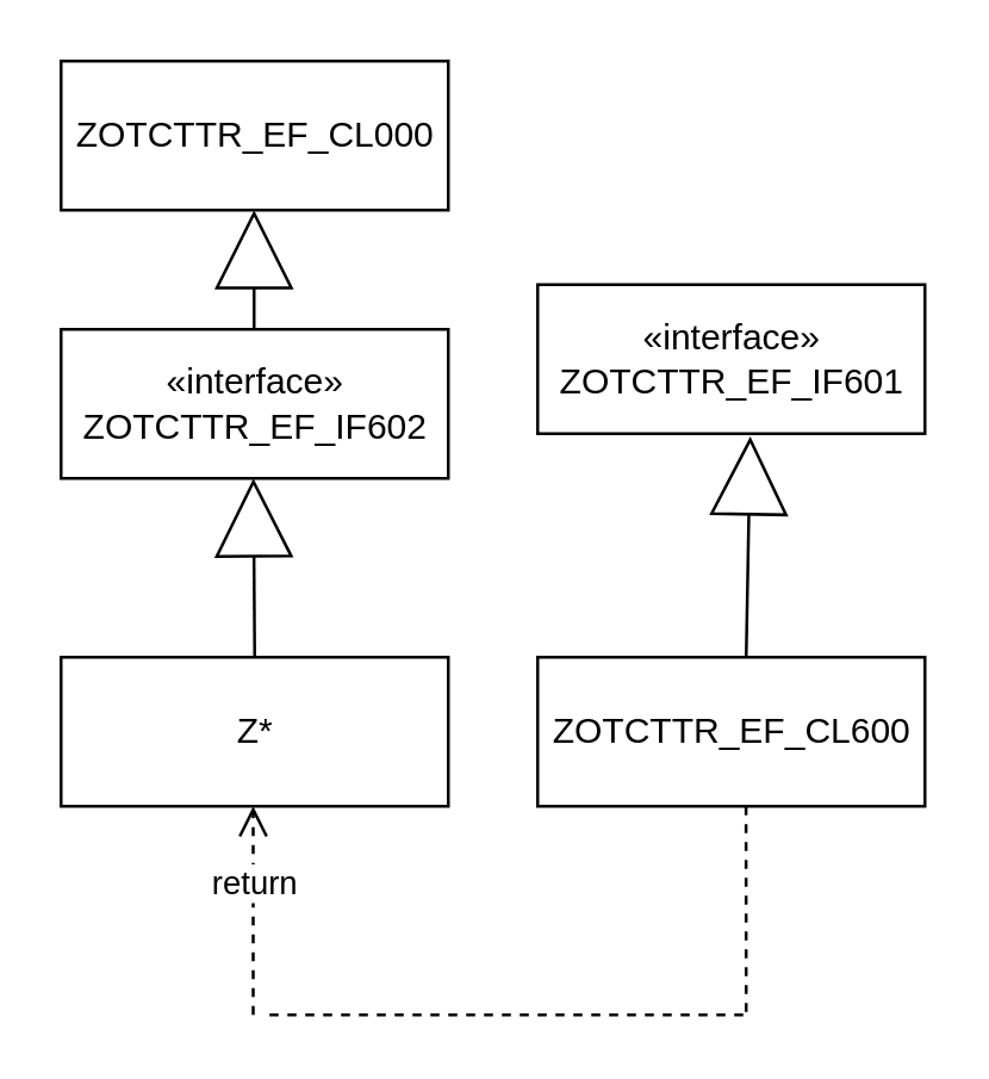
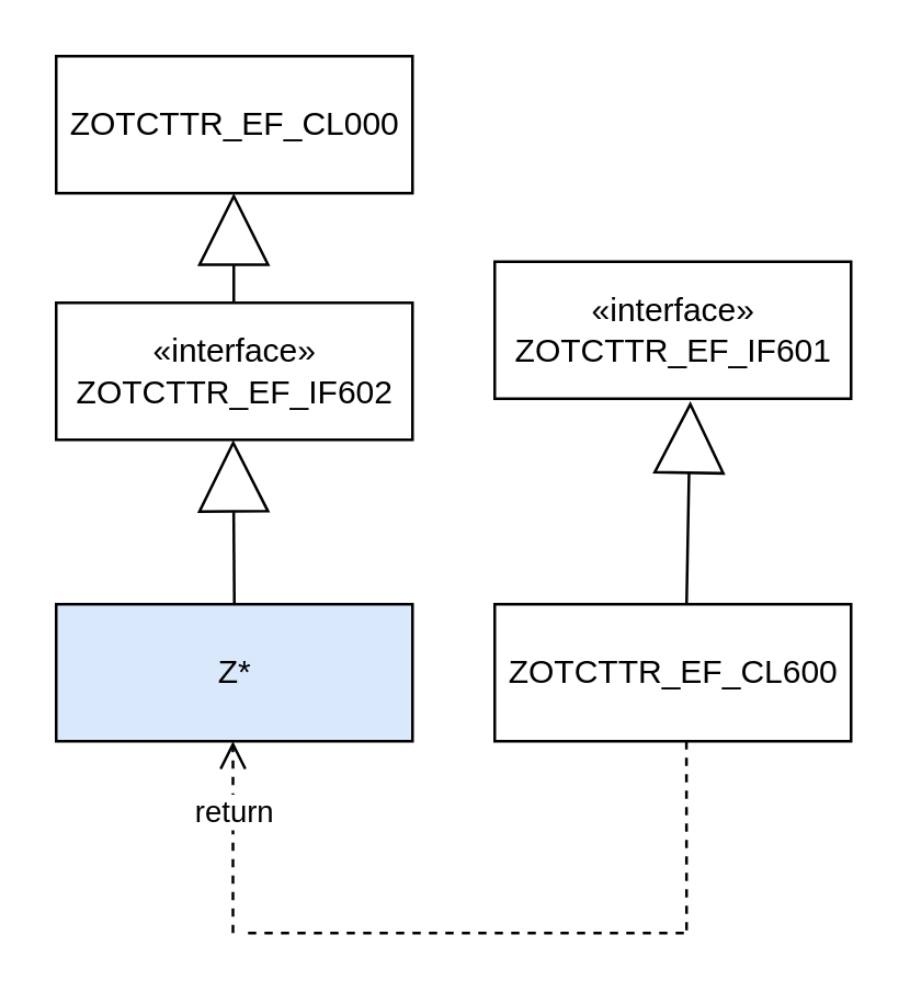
  <mxCell id="0" />
  <mxCell id="1" parent="0" />
  <mxCell id="2" value="ZOTCTTR_EF_CL000" style="html=1;" parent="1" vertex="1"><mxGeometry x="20" y="20" width="130" height="50" as="geometry" /></mxCell>
  <mxCell id="3" style="edgeStyle=orthogonalEdgeStyle;rounded=0;orthogonalLoop=1;jettySize=auto;html=1;exitX=0.5;exitY=1;exitDx=0;exitDy=0;" parent="1" source="2" target="2" edge="1"><mxGeometry relative="1" as="geometry" /></mxCell>
  <mxCell id="4" value="«interface»&lt;br&gt;ZOTCTTR_EF_IF602" style="html=1;" parent="1" vertex="1"><mxGeometry x="20" y="110" width="130" height="50" as="geometry" /></mxCell>
- <mxCell id="5" value="Z*" style="html=1;" parent="1" vertex="1"><mxGeometry x="20" y="220" width="130" height="50" as="geometry" /></mxCell>
+ <mxCell id="5" value="Z*" style="html=1;fillColor=#dae8fc;" parent="1" vertex="1"><mxGeometry x="20" y="220" width="130" height="50" as="geometry" /></mxCell>
  <mxCell id="6" value="«interface»&lt;br&gt;ZOTCTTR_EF_IF601" style="html=1;" parent="1" vertex="1"><mxGeometry x="180" y="95" width="130" height="50" as="geometry" /></mxCell>
  <mxCell id="7" value="ZOTCTTR_EF_CL600" style="html=1;" parent="1" vertex="1"><mxGeometry x="180" y="220" width="130" height="50" as="geometry" /></mxCell>
  <mxCell id="8" value="return" style="html=1;verticalAlign=bottom;endArrow=open;dashed=1;endSize=8;" parent="1" edge="1"><mxGeometry relative="1" as="geometry"><mxPoint x="84.5" y="340" as="sourcePoint" /><mxPoint x="84.5" y="270" as="targetPoint" /></mxGeometry></mxCell>
  <mxCell id="9" value="" style="endArrow=none;dashed=1;html=1;" parent="1" edge="1"><mxGeometry width="50" height="50" relative="1" as="geometry"><mxPoint x="90" y="340" as="sourcePoint" /><mxPoint x="250" y="340" as="targetPoint" /></mxGeometry></mxCell>
  <mxCell id="10" value="" style="endArrow=none;dashed=1;html=1;exitX=0.538;exitY=1;exitDx=0;exitDy=0;exitPerimeter=0;" parent="1" source="7" edge="1"><mxGeometry width="50" height="50" relative="1" as="geometry"><mxPoint x="440" y="290" as="sourcePoint" /><mxPoint x="250" y="340" as="targetPoint" /></mxGeometry></mxCell>
  <mxCell id="11" value="" style="endArrow=block;endFill=0;endSize=24;html=1;" parent="1" edge="1"><mxGeometry width="160" relative="1" as="geometry"><mxPoint x="84.8" y="110" as="sourcePoint" /><mxPoint x="84.8" y="70" as="targetPoint" /></mxGeometry></mxCell>
  <mxCell id="12" value="" style="endArrow=block;endFill=0;endSize=24;html=1;exitX=0.5;exitY=0;exitDx=0;exitDy=0;" parent="1" source="5" edge="1"><mxGeometry width="160" relative="1" as="geometry"><mxPoint x="84.58" y="210" as="sourcePoint" /><mxPoint x="84.58" y="160" as="targetPoint" /></mxGeometry></mxCell>
  <mxCell id="13" value="" style="endArrow=block;endFill=0;endSize=24;html=1;entryX=0.549;entryY=1.018;entryDx=0;entryDy=0;entryPerimeter=0;" parent="1" target="6" edge="1"><mxGeometry width="160" relative="1" as="geometry"><mxPoint x="250" y="220" as="sourcePoint" /><mxPoint x="250" y="170" as="targetPoint" /></mxGeometry></mxCell>
